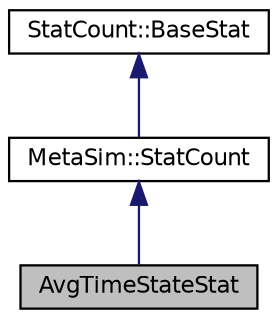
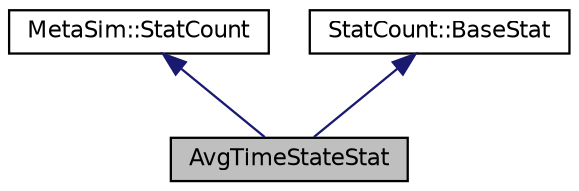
  digraph {
    node [color=black fillcolor=white fontname=Helvetica fontsize=10 shape=record style=filled]
    edge [color=midnightblue dir=back fontname=Helvetica fontsize=10 labelfontname=Helvetica labelfontsize=10 style=solid]
    n1 [fillcolor=grey75 fontcolor=black height=0.2 label=AvgTimeStateStat width=0.4]
    n2 [height=0.2 label="MetaSim::StatCount" width=0.4]
    n3 [height=0.2 label="StatCount::BaseStat" width=0.4]
    n2 -> n1
-   n3 -> n2
+   n3 -> n1
  }
